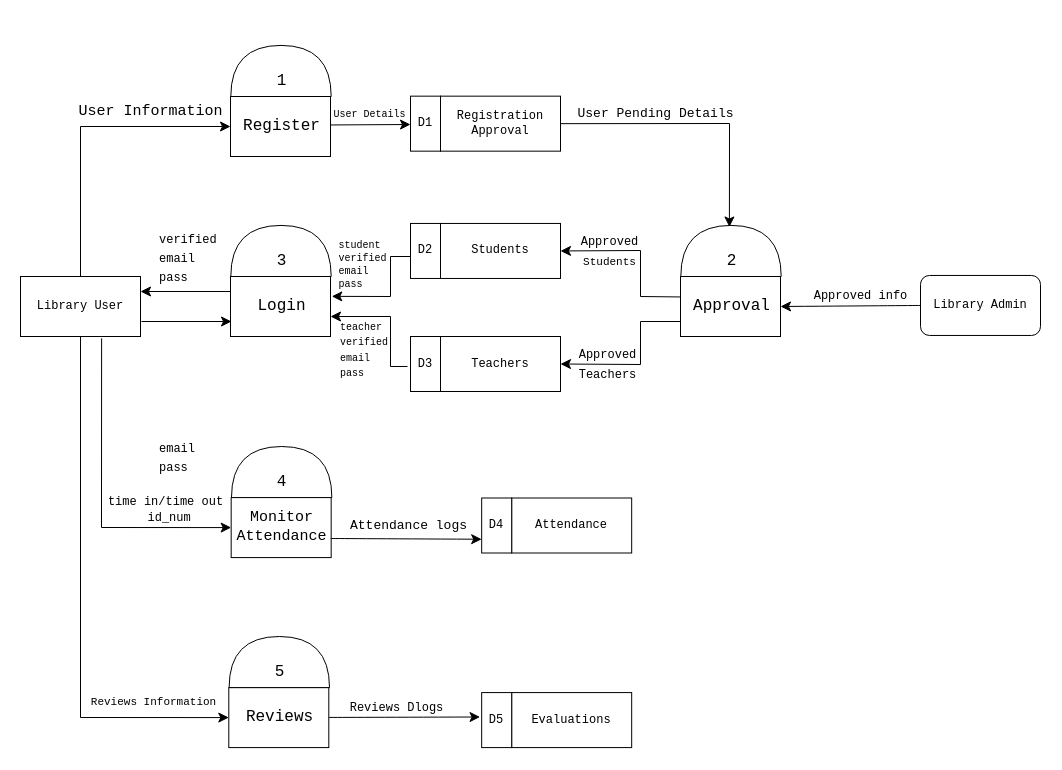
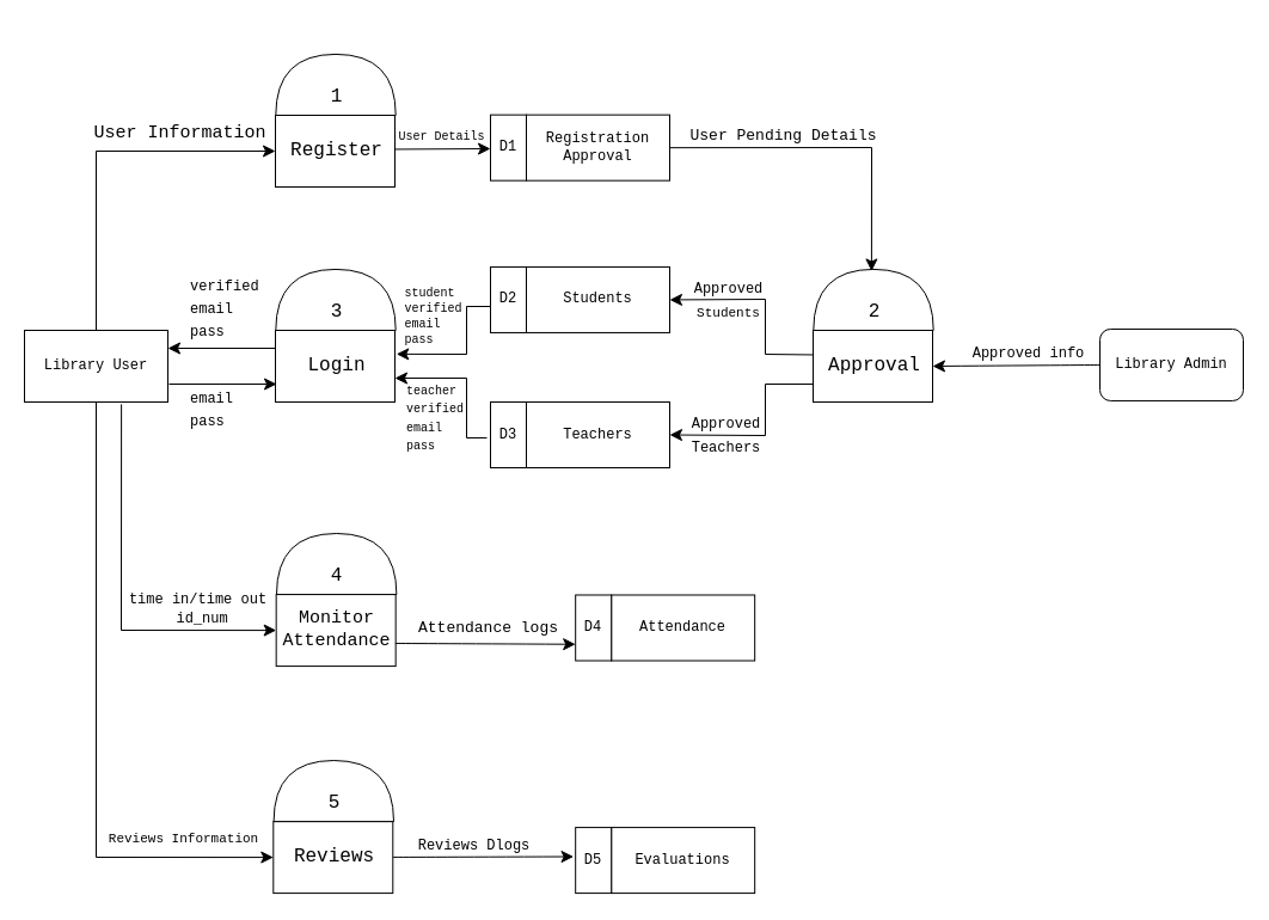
  <mxCell id="0" />
  <mxCell id="1" parent="0" />
  <mxCell id="2" style="edgeStyle=none;curved=0;rounded=0;orthogonalLoop=1;jettySize=auto;html=1;strokeColor=default;align=center;verticalAlign=middle;fontFamily=Helvetica;fontSize=12;fontColor=default;labelBackgroundColor=default;startSize=8;endArrow=classic;endSize=8;" parent="1" edge="1"><mxGeometry relative="1" as="geometry"><mxPoint x="141.02" y="321" as="sourcePoint" /><mxPoint x="231.02" y="321" as="targetPoint" /></mxGeometry></mxCell>
  <mxCell id="3" value="Library User" style="rounded=0;whiteSpace=wrap;html=1;fontFamily=Courier New;" parent="1" vertex="1"><mxGeometry x="20" y="276" width="120" height="60" as="geometry" /></mxCell>
  <mxCell id="4" value="" style="rounded=0;whiteSpace=wrap;html=1;fontFamily=Courier New;" parent="1" vertex="1"><mxGeometry x="230" y="96" width="100" height="60" as="geometry" /></mxCell>
  <mxCell id="5" value="" style="shape=or;whiteSpace=wrap;html=1;rotation=-90;fontFamily=Courier New;" parent="1" vertex="1"><mxGeometry x="254.96" y="20.27" width="51.09" height="100.39" as="geometry" /></mxCell>
  <mxCell id="6" style="edgeStyle=none;curved=1;rounded=0;orthogonalLoop=1;jettySize=auto;html=1;exitX=0;exitY=0.5;exitDx=0;exitDy=0;fontSize=12;startSize=8;endSize=8;fontFamily=Courier New;" parent="1" source="4" target="4" edge="1"><mxGeometry relative="1" as="geometry" /></mxCell>
  <mxCell id="7" value="1" style="text;html=1;align=center;verticalAlign=middle;resizable=0;points=[];autosize=1;strokeColor=none;fillColor=none;fontSize=16;fontFamily=Courier New;" parent="1" vertex="1"><mxGeometry x="265.51" y="66" width="30" height="30" as="geometry" /></mxCell>
  <mxCell id="8" value="" style="rounded=0;whiteSpace=wrap;html=1;fontFamily=Courier New;" parent="1" vertex="1"><mxGeometry x="230" y="276" width="100" height="60" as="geometry" /></mxCell>
  <mxCell id="9" value="" style="shape=or;whiteSpace=wrap;html=1;rotation=-90;fontFamily=Courier New;" parent="1" vertex="1"><mxGeometry x="254.96" y="200.27" width="51.09" height="100.39" as="geometry" /></mxCell>
  <mxCell id="10" style="edgeStyle=none;curved=1;rounded=0;orthogonalLoop=1;jettySize=auto;html=1;exitX=0;exitY=0.5;exitDx=0;exitDy=0;fontSize=12;startSize=8;endSize=8;fontFamily=Courier New;" parent="1" source="8" target="8" edge="1"><mxGeometry relative="1" as="geometry" /></mxCell>
  <mxCell id="11" value="3" style="text;html=1;align=center;verticalAlign=middle;resizable=0;points=[];autosize=1;strokeColor=none;fillColor=none;fontSize=16;fontFamily=Courier New;" parent="1" vertex="1"><mxGeometry x="265.51" y="246" width="30" height="30" as="geometry" /></mxCell>
  <mxCell id="12" value="Register" style="text;html=1;align=center;verticalAlign=middle;resizable=0;points=[];autosize=1;strokeColor=none;fillColor=none;fontSize=16;fontFamily=Courier New;" parent="1" vertex="1"><mxGeometry x="231.02" y="111" width="100" height="30" as="geometry" /></mxCell>
  <mxCell id="13" value="Login" style="text;html=1;align=center;verticalAlign=middle;resizable=0;points=[];autosize=1;strokeColor=none;fillColor=none;fontSize=16;fontFamily=Courier New;" parent="1" vertex="1"><mxGeometry x="246.02" y="291" width="70" height="30" as="geometry" /></mxCell>
  <mxCell id="14" value="" style="endArrow=classic;html=1;rounded=0;fontSize=12;startSize=8;endSize=8;curved=0;exitX=0.5;exitY=0;exitDx=0;exitDy=0;entryX=0;entryY=0.5;entryDx=0;entryDy=0;fontFamily=Courier New;" parent="1" source="3" target="4" edge="1"><mxGeometry width="50" height="50" relative="1" as="geometry"><mxPoint x="210" y="256" as="sourcePoint" /><mxPoint x="260" y="206" as="targetPoint" /><Array as="points"><mxPoint x="80" y="126" /></Array></mxGeometry></mxCell>
  <mxCell id="15" value="&lt;font style=&quot;font-size: 15px;&quot;&gt;User Information&lt;/font&gt;" style="text;html=1;align=center;verticalAlign=middle;resizable=0;points=[];autosize=1;strokeColor=none;fillColor=none;fontSize=16;fontFamily=Courier New;" parent="1" vertex="1"><mxGeometry x="65" y="95.66" width="170" height="30" as="geometry" /></mxCell>
  <mxCell id="16" value="Library Admin" style="whiteSpace=wrap;html=1;fontFamily=Courier New;rounded=1;" parent="1" vertex="1"><mxGeometry x="920" y="274.96" width="120" height="60" as="geometry" /></mxCell>
  <mxCell id="17" value="" style="group;fontFamily=Courier New;" parent="1" vertex="1" connectable="0"><mxGeometry x="410" y="95.66" width="150" height="55" as="geometry" /></mxCell>
  <mxCell id="18" value="Registration Approval" style="whiteSpace=wrap;html=1;fontFamily=Courier New;" parent="17" vertex="1"><mxGeometry x="30" width="120" height="55" as="geometry" /></mxCell>
  <mxCell id="19" value="D1" style="rounded=0;whiteSpace=wrap;html=1;fontFamily=Courier New;" parent="17" vertex="1"><mxGeometry width="30" height="55" as="geometry" /></mxCell>
  <mxCell id="20" value="" style="group;fontFamily=Courier New;" parent="1" vertex="1" connectable="0"><mxGeometry x="410" y="222.96" width="150" height="55" as="geometry" /></mxCell>
  <mxCell id="21" value="Students" style="whiteSpace=wrap;html=1;fontFamily=Courier New;" parent="20" vertex="1"><mxGeometry x="30" width="120" height="55" as="geometry" /></mxCell>
  <mxCell id="22" value="D2" style="rounded=0;whiteSpace=wrap;html=1;fontFamily=Courier New;" parent="20" vertex="1"><mxGeometry width="30" height="55" as="geometry" /></mxCell>
  <mxCell id="23" value="" style="group;fontFamily=Courier New;" parent="1" vertex="1" connectable="0"><mxGeometry x="410" y="336" width="150" height="55" as="geometry" /></mxCell>
  <mxCell id="24" value="Teachers" style="whiteSpace=wrap;html=1;fontFamily=Courier New;" parent="23" vertex="1"><mxGeometry x="30" width="120" height="55" as="geometry" /></mxCell>
  <mxCell id="25" value="D3" style="rounded=0;whiteSpace=wrap;html=1;fontFamily=Courier New;" parent="23" vertex="1"><mxGeometry width="30" height="55" as="geometry" /></mxCell>
  <mxCell id="26" value="" style="endArrow=classic;html=1;rounded=0;fontSize=12;startSize=8;endSize=8;curved=0;exitX=0;exitY=0.5;exitDx=0;exitDy=0;entryX=1;entryY=0.5;entryDx=0;entryDy=0;fontFamily=Courier New;" parent="1" edge="1"><mxGeometry width="50" height="50" relative="1" as="geometry"><mxPoint x="230" y="291" as="sourcePoint" /><mxPoint x="140" y="291" as="targetPoint" /><Array as="points" /></mxGeometry></mxCell>
  <mxCell id="27" value="&lt;span style=&quot;font-size: 12px;&quot;&gt;verified&amp;nbsp;&lt;/span&gt;&lt;div&gt;&lt;span style=&quot;font-size: 12px;&quot;&gt;email&lt;/span&gt;&lt;/div&gt;&lt;div&gt;&lt;span style=&quot;font-size: 12px;&quot;&gt;pass&lt;/span&gt;&lt;/div&gt;" style="text;html=1;align=left;verticalAlign=middle;resizable=0;points=[];autosize=1;strokeColor=none;fillColor=none;fontSize=16;fontFamily=Courier New;" parent="1" vertex="1"><mxGeometry x="157.02" y="222.96" width="90" height="70" as="geometry" /></mxCell>
  <mxCell id="28" value="" style="group;fontFamily=Courier New;" parent="1" vertex="1" connectable="0"><mxGeometry x="228.3" y="636" width="100.7" height="111.08" as="geometry" /></mxCell>
  <mxCell id="29" value="" style="rounded=0;whiteSpace=wrap;html=1;fontFamily=Courier New;" parent="28" vertex="1"><mxGeometry y="51.08" width="100" height="60" as="geometry" /></mxCell>
  <mxCell id="30" value="" style="shape=or;whiteSpace=wrap;html=1;rotation=-90;fontFamily=Courier New;" parent="28" vertex="1"><mxGeometry x="24.96" y="-24.65" width="51.09" height="100.39" as="geometry" /></mxCell>
  <mxCell id="31" style="edgeStyle=none;curved=1;rounded=0;orthogonalLoop=1;jettySize=auto;html=1;exitX=0;exitY=0.5;exitDx=0;exitDy=0;fontSize=12;startSize=8;endSize=8;fontFamily=Courier New;" parent="28" source="29" target="29" edge="1"><mxGeometry relative="1" as="geometry" /></mxCell>
  <mxCell id="32" value="5" style="text;html=1;align=center;verticalAlign=middle;resizable=0;points=[];autosize=1;strokeColor=none;fillColor=none;fontSize=16;fontFamily=Courier New;" parent="28" vertex="1"><mxGeometry x="35.51" y="21.08" width="30" height="30" as="geometry" /></mxCell>
  <mxCell id="33" value="Reviews" style="text;html=1;align=center;verticalAlign=middle;resizable=0;points=[];autosize=1;strokeColor=none;fillColor=none;fontSize=16;fontFamily=Courier New;" parent="28" vertex="1"><mxGeometry x="5.51" y="66.08" width="90" height="30" as="geometry" /></mxCell>
  <mxCell id="34" value="" style="endArrow=classic;html=1;rounded=0;fontSize=12;startSize=8;endSize=8;curved=0;entryX=0;entryY=0.5;entryDx=0;entryDy=0;fontFamily=Courier New;" parent="1" source="3" target="29" edge="1"><mxGeometry width="50" height="50" relative="1" as="geometry"><mxPoint x="110" y="456" as="sourcePoint" /><mxPoint x="80" y="516" as="targetPoint" /><Array as="points"><mxPoint x="80" y="717" /></Array></mxGeometry></mxCell>
  <mxCell id="35" value="&lt;font style=&quot;font-size: 11px;&quot;&gt;Reviews Information&lt;/font&gt;" style="text;html=1;align=center;verticalAlign=middle;resizable=0;points=[];autosize=1;strokeColor=none;fillColor=none;fontSize=16;fontFamily=Courier New;" parent="1" vertex="1"><mxGeometry x="78" y="686" width="150" height="30" as="geometry" /></mxCell>
  <mxCell id="36" value="" style="group;fontFamily=Courier New;" parent="1" vertex="1" connectable="0"><mxGeometry x="481.18" y="692.08" width="150" height="55" as="geometry" /></mxCell>
  <mxCell id="37" value="Evaluations" style="whiteSpace=wrap;html=1;fontFamily=Courier New;" parent="36" vertex="1"><mxGeometry x="30" width="120" height="55" as="geometry" /></mxCell>
  <mxCell id="38" value="D5" style="rounded=0;whiteSpace=wrap;html=1;fontFamily=Courier New;" parent="36" vertex="1"><mxGeometry width="30" height="55" as="geometry" /></mxCell>
  <mxCell id="39" value="&lt;font style=&quot;font-size: 12px;&quot;&gt;Reviews D&lt;/font&gt;&lt;span style=&quot;font-size: 12px; background-color: initial;&quot;&gt;logs&lt;/span&gt;" style="text;html=1;align=center;verticalAlign=middle;resizable=0;points=[];autosize=1;strokeColor=none;fillColor=none;fontSize=16;fontFamily=Courier New;" parent="1" vertex="1"><mxGeometry x="331.02" y="692.08" width="130" height="30" as="geometry" /></mxCell>
  <mxCell id="40" value="" style="group;fontFamily=Courier New;" parent="1" vertex="1" connectable="0"><mxGeometry x="230.67" y="446" width="110.51" height="111.08" as="geometry" /></mxCell>
  <mxCell id="41" value="" style="shape=or;whiteSpace=wrap;html=1;rotation=-90;fontFamily=Courier New;" parent="40" vertex="1"><mxGeometry x="24.96" y="-24.65" width="51.09" height="100.39" as="geometry" /></mxCell>
  <mxCell id="42" value="" style="group;fontFamily=Courier New;" parent="40" vertex="1" connectable="0"><mxGeometry y="21.08" width="110.51" height="90" as="geometry" /></mxCell>
  <mxCell id="43" value="" style="rounded=0;whiteSpace=wrap;html=1;fontFamily=Courier New;" parent="42" vertex="1"><mxGeometry y="30" width="100" height="60" as="geometry" /></mxCell>
  <mxCell id="44" style="edgeStyle=none;curved=1;rounded=0;orthogonalLoop=1;jettySize=auto;html=1;exitX=0;exitY=0.5;exitDx=0;exitDy=0;fontSize=12;startSize=8;endSize=8;fontFamily=Courier New;" parent="42" source="43" target="43" edge="1"><mxGeometry relative="1" as="geometry" /></mxCell>
  <mxCell id="45" value="4" style="text;html=1;align=center;verticalAlign=middle;resizable=0;points=[];autosize=1;strokeColor=none;fillColor=none;fontSize=16;fontFamily=Courier New;" parent="42" vertex="1"><mxGeometry x="35.51" width="30" height="30" as="geometry" /></mxCell>
  <mxCell id="46" value="&lt;div style=&quot;font-size: 15px;&quot;&gt;&lt;font style=&quot;font-size: 15px;&quot;&gt;Monitor&lt;/font&gt;&lt;/div&gt;&lt;font style=&quot;font-size: 15px;&quot;&gt;Attendance&lt;/font&gt;" style="text;html=1;align=center;verticalAlign=middle;resizable=0;points=[];autosize=1;strokeColor=none;fillColor=none;fontSize=16;fontFamily=Courier New;" parent="42" vertex="1"><mxGeometry x="-4.49" y="35" width="110" height="50" as="geometry" /></mxCell>
  <mxCell id="47" value="" style="edgeStyle=none;curved=1;rounded=0;orthogonalLoop=1;jettySize=auto;html=1;fontSize=12;startSize=8;endSize=8;entryX=-0.054;entryY=0.444;entryDx=0;entryDy=0;entryPerimeter=0;fontFamily=Courier New;" parent="1" source="29" target="38" edge="1"><mxGeometry relative="1" as="geometry" /></mxCell>
  <mxCell id="48" value="" style="endArrow=classic;html=1;rounded=0;fontSize=12;startSize=8;endSize=8;curved=0;exitX=0.676;exitY=1.031;exitDx=0;exitDy=0;exitPerimeter=0;fontFamily=Courier New;entryX=0;entryY=0.5;entryDx=0;entryDy=0;" parent="1" source="3" target="43" edge="1"><mxGeometry width="50" height="50" relative="1" as="geometry"><mxPoint x="230" y="526" as="sourcePoint" /><mxPoint x="270" y="446" as="targetPoint" /><Array as="points"><mxPoint x="101" y="527" /></Array></mxGeometry></mxCell>
  <mxCell id="49" value="&lt;div style=&quot;font-size: 12px;&quot;&gt;&lt;br&gt;&lt;/div&gt;" style="text;html=1;align=left;verticalAlign=middle;resizable=0;points=[];autosize=1;strokeColor=none;fillColor=none;fontSize=16;fontFamily=Courier New;" parent="1" vertex="1"><mxGeometry x="132.02" y="510" width="20" height="30" as="geometry" /></mxCell>
  <mxCell id="50" value="" style="group;fontFamily=Courier New;" parent="1" vertex="1" connectable="0"><mxGeometry x="481.18" y="497.5" width="150" height="55" as="geometry" /></mxCell>
  <mxCell id="51" value="Attendance" style="whiteSpace=wrap;html=1;fontFamily=Courier New;" parent="50" vertex="1"><mxGeometry x="30" width="120" height="55" as="geometry" /></mxCell>
  <mxCell id="52" value="D4" style="rounded=0;whiteSpace=wrap;html=1;fontFamily=Courier New;" parent="50" vertex="1"><mxGeometry width="30" height="55" as="geometry" /></mxCell>
  <mxCell id="53" value="" style="endArrow=classic;html=1;rounded=0;fontSize=12;startSize=8;endSize=8;curved=1;entryX=0;entryY=0.75;entryDx=0;entryDy=0;fontFamily=Courier New;exitX=0.997;exitY=0.682;exitDx=0;exitDy=0;exitPerimeter=0;" parent="1" source="43" target="52" edge="1"><mxGeometry width="50" height="50" relative="1" as="geometry"><mxPoint x="338" y="539" as="sourcePoint" /><mxPoint x="482.7" y="539.57" as="targetPoint" /></mxGeometry></mxCell>
  <mxCell id="54" value="&lt;font style=&quot;font-size: 13px;&quot;&gt;Attendance logs&lt;/font&gt;" style="text;html=1;align=center;verticalAlign=middle;resizable=0;points=[];autosize=1;strokeColor=none;fillColor=none;fontSize=16;fontFamily=Courier New;" parent="1" vertex="1"><mxGeometry x="338" y="510" width="140" height="30" as="geometry" /></mxCell>
  <mxCell id="55" value="" style="group;fontFamily=Courier New;" parent="1" vertex="1" connectable="0"><mxGeometry x="680" y="224.92" width="100.7" height="111.08" as="geometry" /></mxCell>
  <mxCell id="56" value="" style="rounded=0;whiteSpace=wrap;html=1;fontFamily=Courier New;" parent="55" vertex="1"><mxGeometry y="51.08" width="100" height="60" as="geometry" /></mxCell>
  <mxCell id="57" value="" style="shape=or;whiteSpace=wrap;html=1;rotation=-90;fontFamily=Courier New;" parent="55" vertex="1"><mxGeometry x="24.96" y="-24.65" width="51.09" height="100.39" as="geometry" /></mxCell>
  <mxCell id="58" style="edgeStyle=none;curved=1;rounded=0;orthogonalLoop=1;jettySize=auto;html=1;exitX=0;exitY=0.5;exitDx=0;exitDy=0;fontSize=12;startSize=8;endSize=8;fontFamily=Courier New;" parent="55" source="56" target="56" edge="1"><mxGeometry relative="1" as="geometry" /></mxCell>
  <mxCell id="59" value="2" style="text;html=1;align=center;verticalAlign=middle;resizable=0;points=[];autosize=1;strokeColor=none;fillColor=none;fontSize=16;fontFamily=Courier New;" parent="55" vertex="1"><mxGeometry x="35.51" y="21.08" width="30" height="30" as="geometry" /></mxCell>
  <mxCell id="60" value="Approval" style="text;html=1;align=center;verticalAlign=middle;resizable=0;points=[];autosize=1;strokeColor=none;fillColor=none;fontSize=16;fontFamily=Courier New;" parent="55" vertex="1"><mxGeometry x="0.51" y="66.08" width="100" height="30" as="geometry" /></mxCell>
  <mxCell id="61" value="" style="endArrow=classic;html=1;rounded=0;fontSize=12;startSize=8;endSize=8;curved=0;fontFamily=Courier New;" parent="1" edge="1"><mxGeometry width="50" height="50" relative="1" as="geometry"><mxPoint x="330.38" y="124.46" as="sourcePoint" /><mxPoint x="410" y="124" as="targetPoint" /></mxGeometry></mxCell>
  <mxCell id="62" value="&lt;font style=&quot;font-size: 10px;&quot;&gt;User Details&lt;/font&gt;" style="text;html=1;align=center;verticalAlign=middle;resizable=0;points=[];autosize=1;strokeColor=none;fillColor=none;fontSize=16;fontFamily=Courier New;" parent="1" vertex="1"><mxGeometry x="319.02" y="97.66" width="100" height="30" as="geometry" /></mxCell>
  <mxCell id="63" value="" style="endArrow=classic;html=1;rounded=0;fontSize=12;startSize=8;endSize=8;curved=0;exitX=1;exitY=0.5;exitDx=0;exitDy=0;entryX=0.994;entryY=0.831;entryDx=0;entryDy=0;entryPerimeter=0;fontFamily=Courier New;" parent="1" source="18" edge="1"><mxGeometry width="50" height="50" relative="1" as="geometry"><mxPoint x="560" y="336" as="sourcePoint" /><mxPoint x="728.915" y="226.492" as="targetPoint" /><Array as="points"><mxPoint x="729" y="123" /></Array></mxGeometry></mxCell>
  <mxCell id="64" value="&lt;font style=&quot;font-size: 13px;&quot;&gt;User Pending Details&lt;/font&gt;" style="text;html=1;align=center;verticalAlign=middle;resizable=0;points=[];autosize=1;strokeColor=none;fillColor=none;fontSize=16;fontFamily=Courier New;" parent="1" vertex="1"><mxGeometry x="565" y="97.66" width="180" height="30" as="geometry" /></mxCell>
  <mxCell id="65" value="" style="endArrow=classic;html=1;rounded=0;fontSize=12;startSize=8;endSize=8;curved=1;exitX=0;exitY=0.5;exitDx=0;exitDy=0;fontFamily=Courier New;" parent="1" source="16" edge="1"><mxGeometry width="50" height="50" relative="1" as="geometry"><mxPoint x="530" y="356" as="sourcePoint" /><mxPoint x="780" as="targetPoint" y="306" /></mxGeometry></mxCell>
  <mxCell id="66" value="&lt;font style=&quot;font-size: 12px;&quot;&gt;Approved info&lt;/font&gt;" style="text;html=1;align=center;verticalAlign=middle;resizable=0;points=[];autosize=1;strokeColor=none;fillColor=none;fontSize=16;fontFamily=Courier New;" parent="1" vertex="1"><mxGeometry x="800" y="279.96" width="120" height="30" as="geometry" /></mxCell>
  <mxCell id="67" value="" style="endArrow=classic;html=1;rounded=0;fontSize=12;startSize=8;endSize=8;curved=0;exitX=-0.005;exitY=0.341;exitDx=0;exitDy=0;entryX=1;entryY=0.5;entryDx=0;entryDy=0;exitPerimeter=0;fontFamily=Courier New;" parent="1" source="56" target="21" edge="1"><mxGeometry width="50" height="50" relative="1" as="geometry"><mxPoint x="600" y="376" as="sourcePoint" /><mxPoint x="650" y="326" as="targetPoint" /><Array as="points"><mxPoint x="640" y="296" /><mxPoint x="640" y="250" /></Array></mxGeometry></mxCell>
  <mxCell id="68" value="" style="endArrow=classic;html=1;rounded=0;fontSize=12;startSize=8;endSize=8;curved=0;exitX=0;exitY=0.75;exitDx=0;exitDy=0;entryX=1;entryY=0.5;entryDx=0;entryDy=0;fontFamily=Courier New;" parent="1" source="56" target="24" edge="1"><mxGeometry width="50" height="50" relative="1" as="geometry"><mxPoint x="600" y="346" as="sourcePoint" /><mxPoint x="650" y="296" as="targetPoint" /><Array as="points"><mxPoint x="640" y="321" /><mxPoint x="640" y="364" /></Array></mxGeometry></mxCell>
  <mxCell id="69" value="&lt;font&gt;&lt;font style=&quot;font-size: 12px;&quot;&gt;Approved&lt;/font&gt;&lt;/font&gt;&lt;div&gt;&lt;font size=&quot;1&quot;&gt;&lt;font style=&quot;&quot;&gt;&lt;/font&gt;&lt;font style=&quot;font-size: 11px;&quot;&gt;Students&lt;/font&gt;&lt;/font&gt;&lt;/div&gt;" style="text;html=1;align=center;verticalAlign=middle;resizable=0;points=[];autosize=1;strokeColor=none;fillColor=none;fontSize=16;fontFamily=Courier New;" parent="1" vertex="1"><mxGeometry x="569" y="226" width="80" height="50" as="geometry" /></mxCell>
  <mxCell id="70" value="&lt;font&gt;&lt;font style=&quot;font-size: 12px;&quot;&gt;Approved&lt;/font&gt;&lt;/font&gt;&lt;div&gt;&lt;font&gt;&lt;font style=&quot;font-size: 12px;&quot;&gt;Teachers&lt;/font&gt;&lt;/font&gt;&lt;/div&gt;" style="text;html=1;align=center;verticalAlign=middle;resizable=0;points=[];autosize=1;strokeColor=none;fillColor=none;fontSize=16;fontFamily=Courier New;" parent="1" vertex="1"><mxGeometry x="567" y="338.5" width="80" height="50" as="geometry" /></mxCell>
  <mxCell id="71" value="" style="endArrow=classic;html=1;rounded=0;fontSize=12;startSize=8;endSize=8;curved=0;exitX=0;exitY=0.601;exitDx=0;exitDy=0;entryX=1.013;entryY=0.331;entryDx=0;entryDy=0;entryPerimeter=0;exitPerimeter=0;" parent="1" source="22" target="8" edge="1"><mxGeometry width="50" height="50" relative="1" as="geometry"><mxPoint x="620" y="356" as="sourcePoint" /><mxPoint x="670" as="targetPoint" y="306" /><Array as="points"><mxPoint x="390" y="256" /><mxPoint x="390" y="296" /></Array></mxGeometry></mxCell>
  <mxCell id="72" value="" style="endArrow=classic;html=1;rounded=0;strokeColor=default;align=center;verticalAlign=middle;fontFamily=Helvetica;fontSize=12;fontColor=default;labelBackgroundColor=default;startSize=8;endSize=8;curved=0;exitX=-0.1;exitY=0.545;exitDx=0;exitDy=0;exitPerimeter=0;entryX=1;entryY=0.667;entryDx=0;entryDy=0;entryPerimeter=0;" parent="1" source="25" target="8" edge="1"><mxGeometry width="50" height="50" relative="1" as="geometry"><mxPoint x="320" y="346" as="sourcePoint" /><mxPoint x="370" y="296" as="targetPoint" /><Array as="points"><mxPoint x="390" y="366" /><mxPoint x="390" y="316" /></Array></mxGeometry></mxCell>
  <mxCell id="73" value="&lt;font style=&quot;font-size: 10px;&quot; face=&quot;Courier New&quot;&gt;student&amp;nbsp;&lt;/font&gt;&lt;div style=&quot;text-align: left; font-size: 10px;&quot;&gt;&lt;font style=&quot;font-size: 10px;&quot; face=&quot;Courier New&quot;&gt;verified&lt;/font&gt;&lt;/div&gt;&lt;div style=&quot;text-align: left; font-size: 10px;&quot;&gt;&lt;font style=&quot;font-size: 10px;&quot; face=&quot;Courier New&quot;&gt;email&lt;/font&gt;&lt;/div&gt;&lt;div style=&quot;text-align: left; font-size: 10px;&quot;&gt;&lt;font style=&quot;font-size: 10px;&quot; face=&quot;Courier New&quot;&gt;pass&lt;/font&gt;&lt;/div&gt;" style="text;html=1;align=center;verticalAlign=middle;resizable=0;points=[];autosize=1;strokeColor=none;fillColor=none;fontSize=12;fontFamily=Helvetica;fontColor=default;labelBackgroundColor=none;" parent="1" vertex="1"><mxGeometry x="327" y="227.66" width="70" height="70" as="geometry" /></mxCell>
  <mxCell id="74" value="&lt;font face=&quot;Courier New&quot;&gt;&lt;span style=&quot;font-size: 10px;&quot;&gt;teacher&amp;nbsp;&lt;/span&gt;&lt;/font&gt;&lt;div&gt;&lt;font face=&quot;Courier New&quot;&gt;&lt;span style=&quot;font-size: 10px;&quot;&gt;verified&lt;/span&gt;&lt;/font&gt;&lt;/div&gt;&lt;div&gt;&lt;font face=&quot;Courier New&quot;&gt;&lt;span style=&quot;font-size: 10px;&quot;&gt;email&lt;/span&gt;&lt;/font&gt;&lt;/div&gt;&lt;div style=&quot;&quot;&gt;&lt;font face=&quot;Courier New&quot;&gt;&lt;span style=&quot;font-size: 10px;&quot;&gt;pass&lt;/span&gt;&lt;/font&gt;&lt;/div&gt;" style="text;html=1;align=left;verticalAlign=middle;resizable=0;points=[];autosize=1;strokeColor=none;fillColor=none;fontSize=12;fontFamily=Helvetica;fontColor=default;labelBackgroundColor=none;" parent="1" vertex="1"><mxGeometry x="338" y="308.5" width="70" height="80" as="geometry" /></mxCell>
- <mxCell id="75" value="&lt;br&gt;&lt;div&gt;&lt;span style=&quot;font-size: 12px;&quot;&gt;email&lt;/span&gt;&lt;/div&gt;&lt;div&gt;&lt;span style=&quot;font-size: 12px;&quot;&gt;pass&lt;/span&gt;&lt;/div&gt;" style="text;html=1;align=left;verticalAlign=middle;resizable=0;points=[];autosize=1;strokeColor=none;fillColor=none;fontSize=16;fontFamily=Courier New;" parent="1" vertex="1"><mxGeometry x="157.02" y="412.66" width="60" height="70" as="geometry" /></mxCell>
+ <mxCell id="75" value="&lt;br&gt;&lt;div&gt;&lt;span style=&quot;font-size: 12px;&quot;&gt;email&lt;/span&gt;&lt;/div&gt;&lt;div&gt;&lt;span style=&quot;font-size: 12px;&quot;&gt;pass&lt;/span&gt;&lt;/div&gt;" style="text;html=1;align=left;verticalAlign=middle;resizable=0;points=[];autosize=1;strokeColor=none;fillColor=none;fontSize=16;fontFamily=Courier New;" parent="1" vertex="1"><mxGeometry x="157.02" y="297.66" width="60" height="70" as="geometry" /></mxCell>
  <mxCell id="76" value="&lt;font face=&quot;Courier New&quot;&gt;time in/time out&lt;/font&gt;&lt;div&gt;&lt;font face=&quot;Courier New&quot;&gt;&amp;nbsp;id_num&lt;/font&gt;&lt;/div&gt;" style="text;html=1;align=center;verticalAlign=middle;resizable=0;points=[];autosize=1;strokeColor=none;fillColor=none;fontSize=12;fontFamily=Helvetica;fontColor=default;labelBackgroundColor=none;" parent="1" vertex="1"><mxGeometry x="95" y="489" width="140" height="40" as="geometry" /></mxCell>
